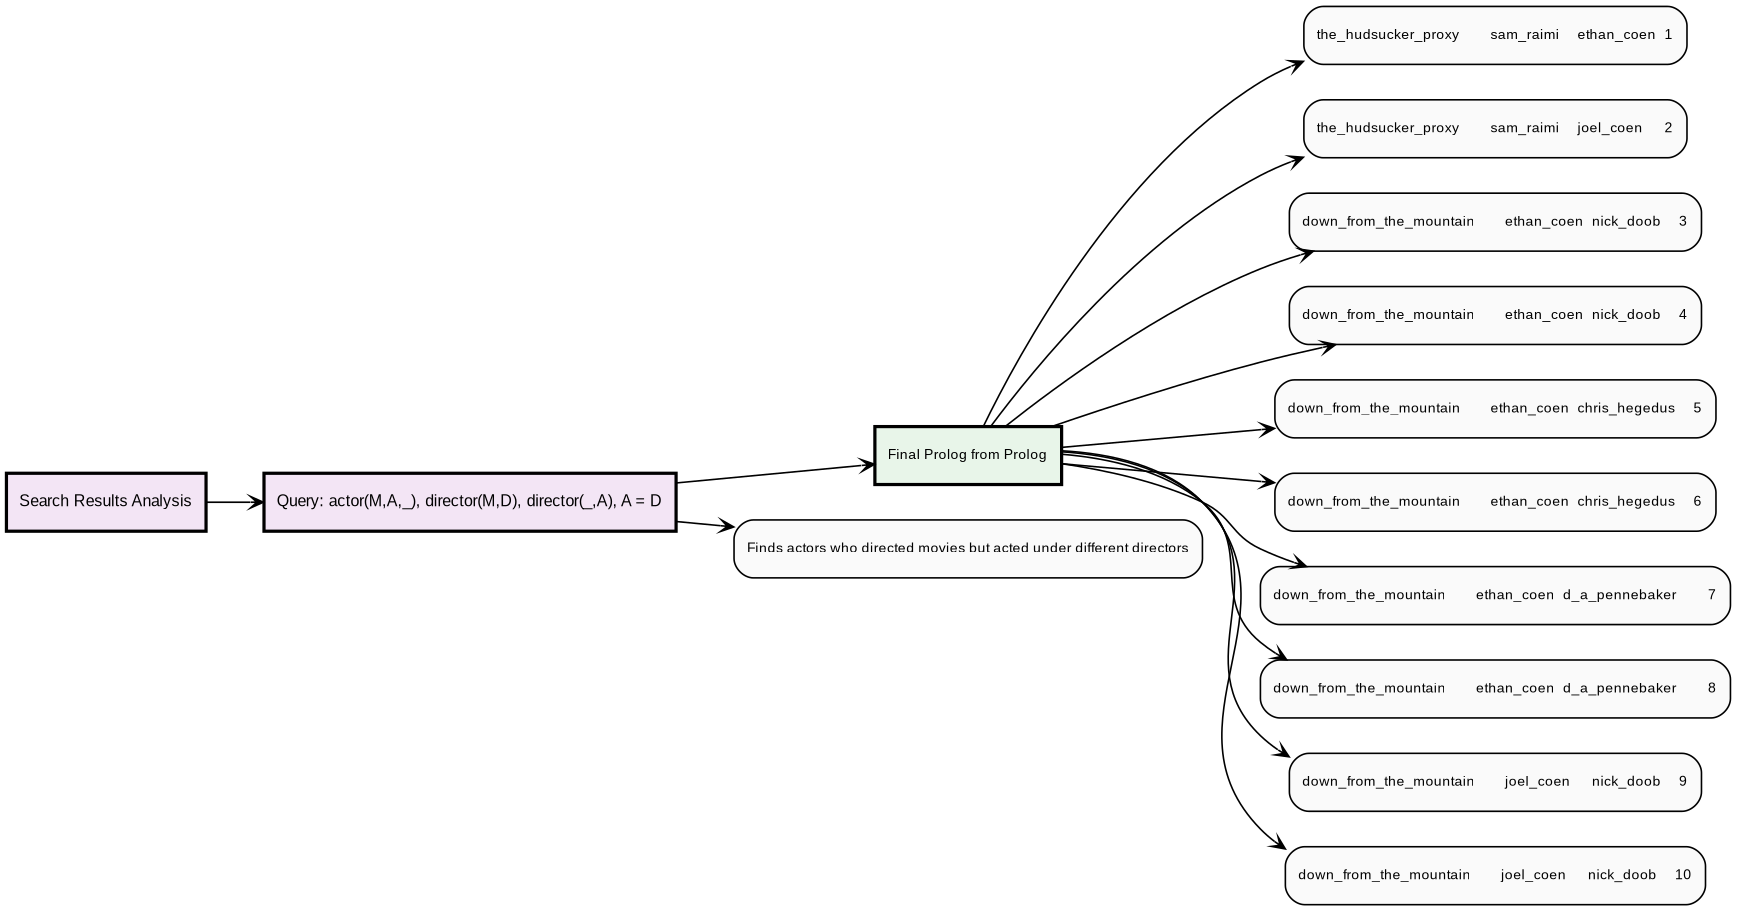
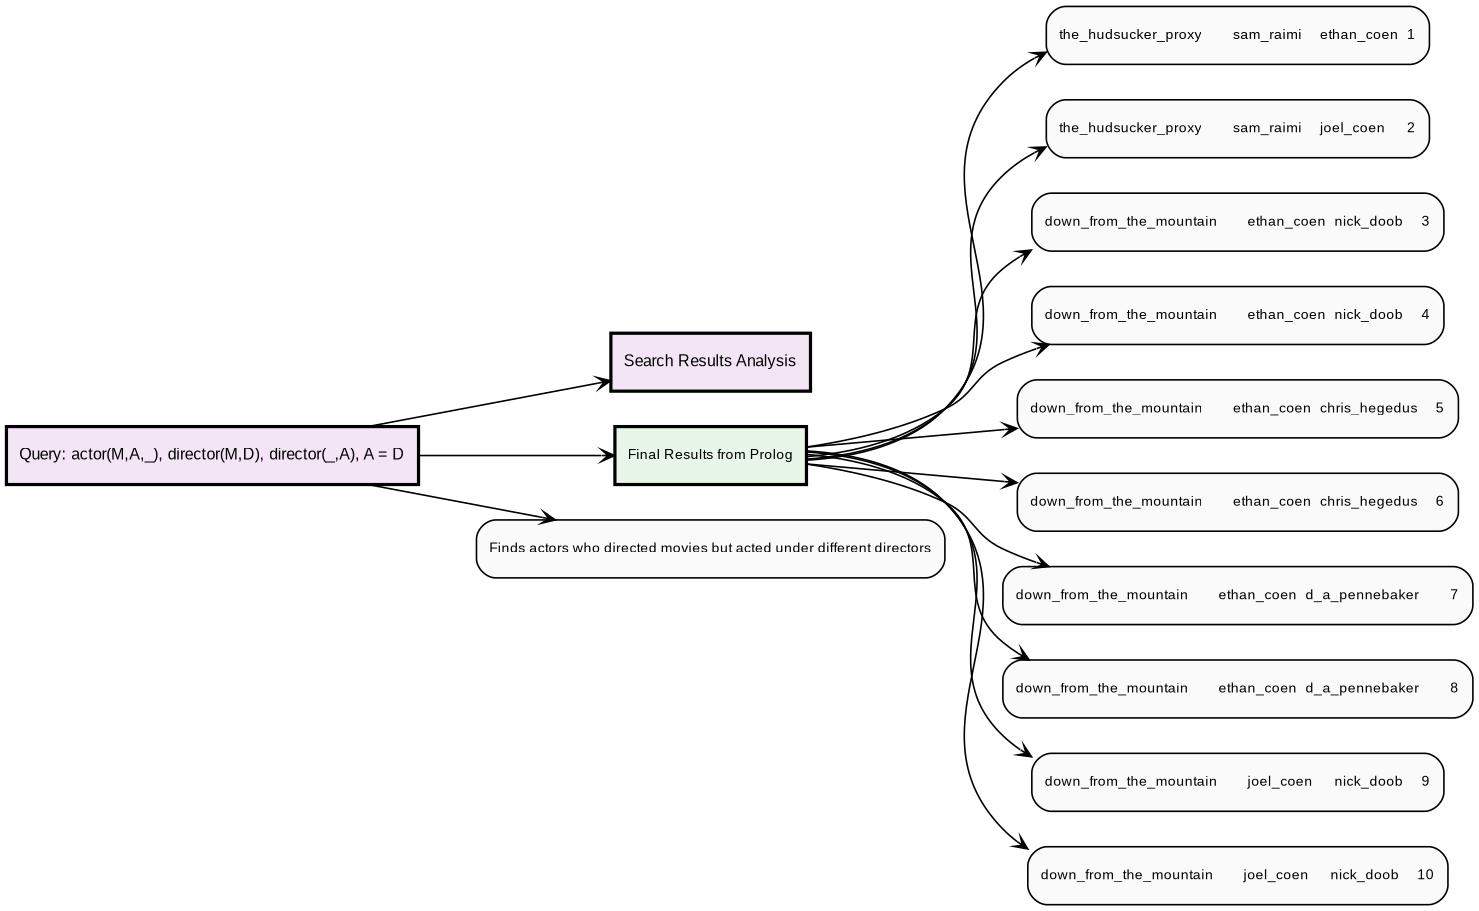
  digraph {
    nodesep=0.3
    rankdir=LR
    ranksep=0.5
    node [fillcolor="#fafafa" fontname=Arial fontsize=9 shape=box style="rounded,filled"]
    edge [arrowhead=vee arrowsize=0.8]
    n1 [fillcolor="#f3e5f5" fontsize=10 label="Search Results Analysis" style="filled,bold"]
    n2 [fillcolor="#f3e5f5" fontsize=10 label="Query: actor(M,A,_), director(M,D), director(_,A), A \= D" style="filled,bold"]
-   n3 [fillcolor="#e8f5e9" label="Final Prolog from Prolog" style="filled,bold"]
+   n3 [fillcolor="#e8f5e9" label="Final Results from Prolog" style="filled,bold"]
    n4 [label="Finds actors who directed movies but acted under different directors"]
    n5 [label="the_hudsucker_proxy	sam_raimi	ethan_coen	1"]
    n6 [label="the_hudsucker_proxy	sam_raimi	joel_coen	2"]
    n7 [label="down_from_the_mountain	ethan_coen	nick_doob	3"]
    n8 [label="down_from_the_mountain	ethan_coen	nick_doob	4"]
    n9 [label="down_from_the_mountain	ethan_coen	chris_hegedus	5"]
    n10 [label="down_from_the_mountain	ethan_coen	chris_hegedus	6"]
    n11 [label="down_from_the_mountain	ethan_coen	d_a_pennebaker	7"]
    n12 [label="down_from_the_mountain	ethan_coen	d_a_pennebaker	8"]
    n13 [label="down_from_the_mountain	joel_coen	nick_doob	9"]
    n14 [label="down_from_the_mountain	joel_coen	nick_doob	10"]
-   n1 -> n2
+   n2 -> n1
    n2 -> n3
    n2 -> n4
    n3 -> n5
    n3 -> n6
    n3 -> n7
    n3 -> n8
    n3 -> n9
    n3 -> n10
    n3 -> n11
    n3 -> n12
    n3 -> n13
    n3 -> n14
  }
